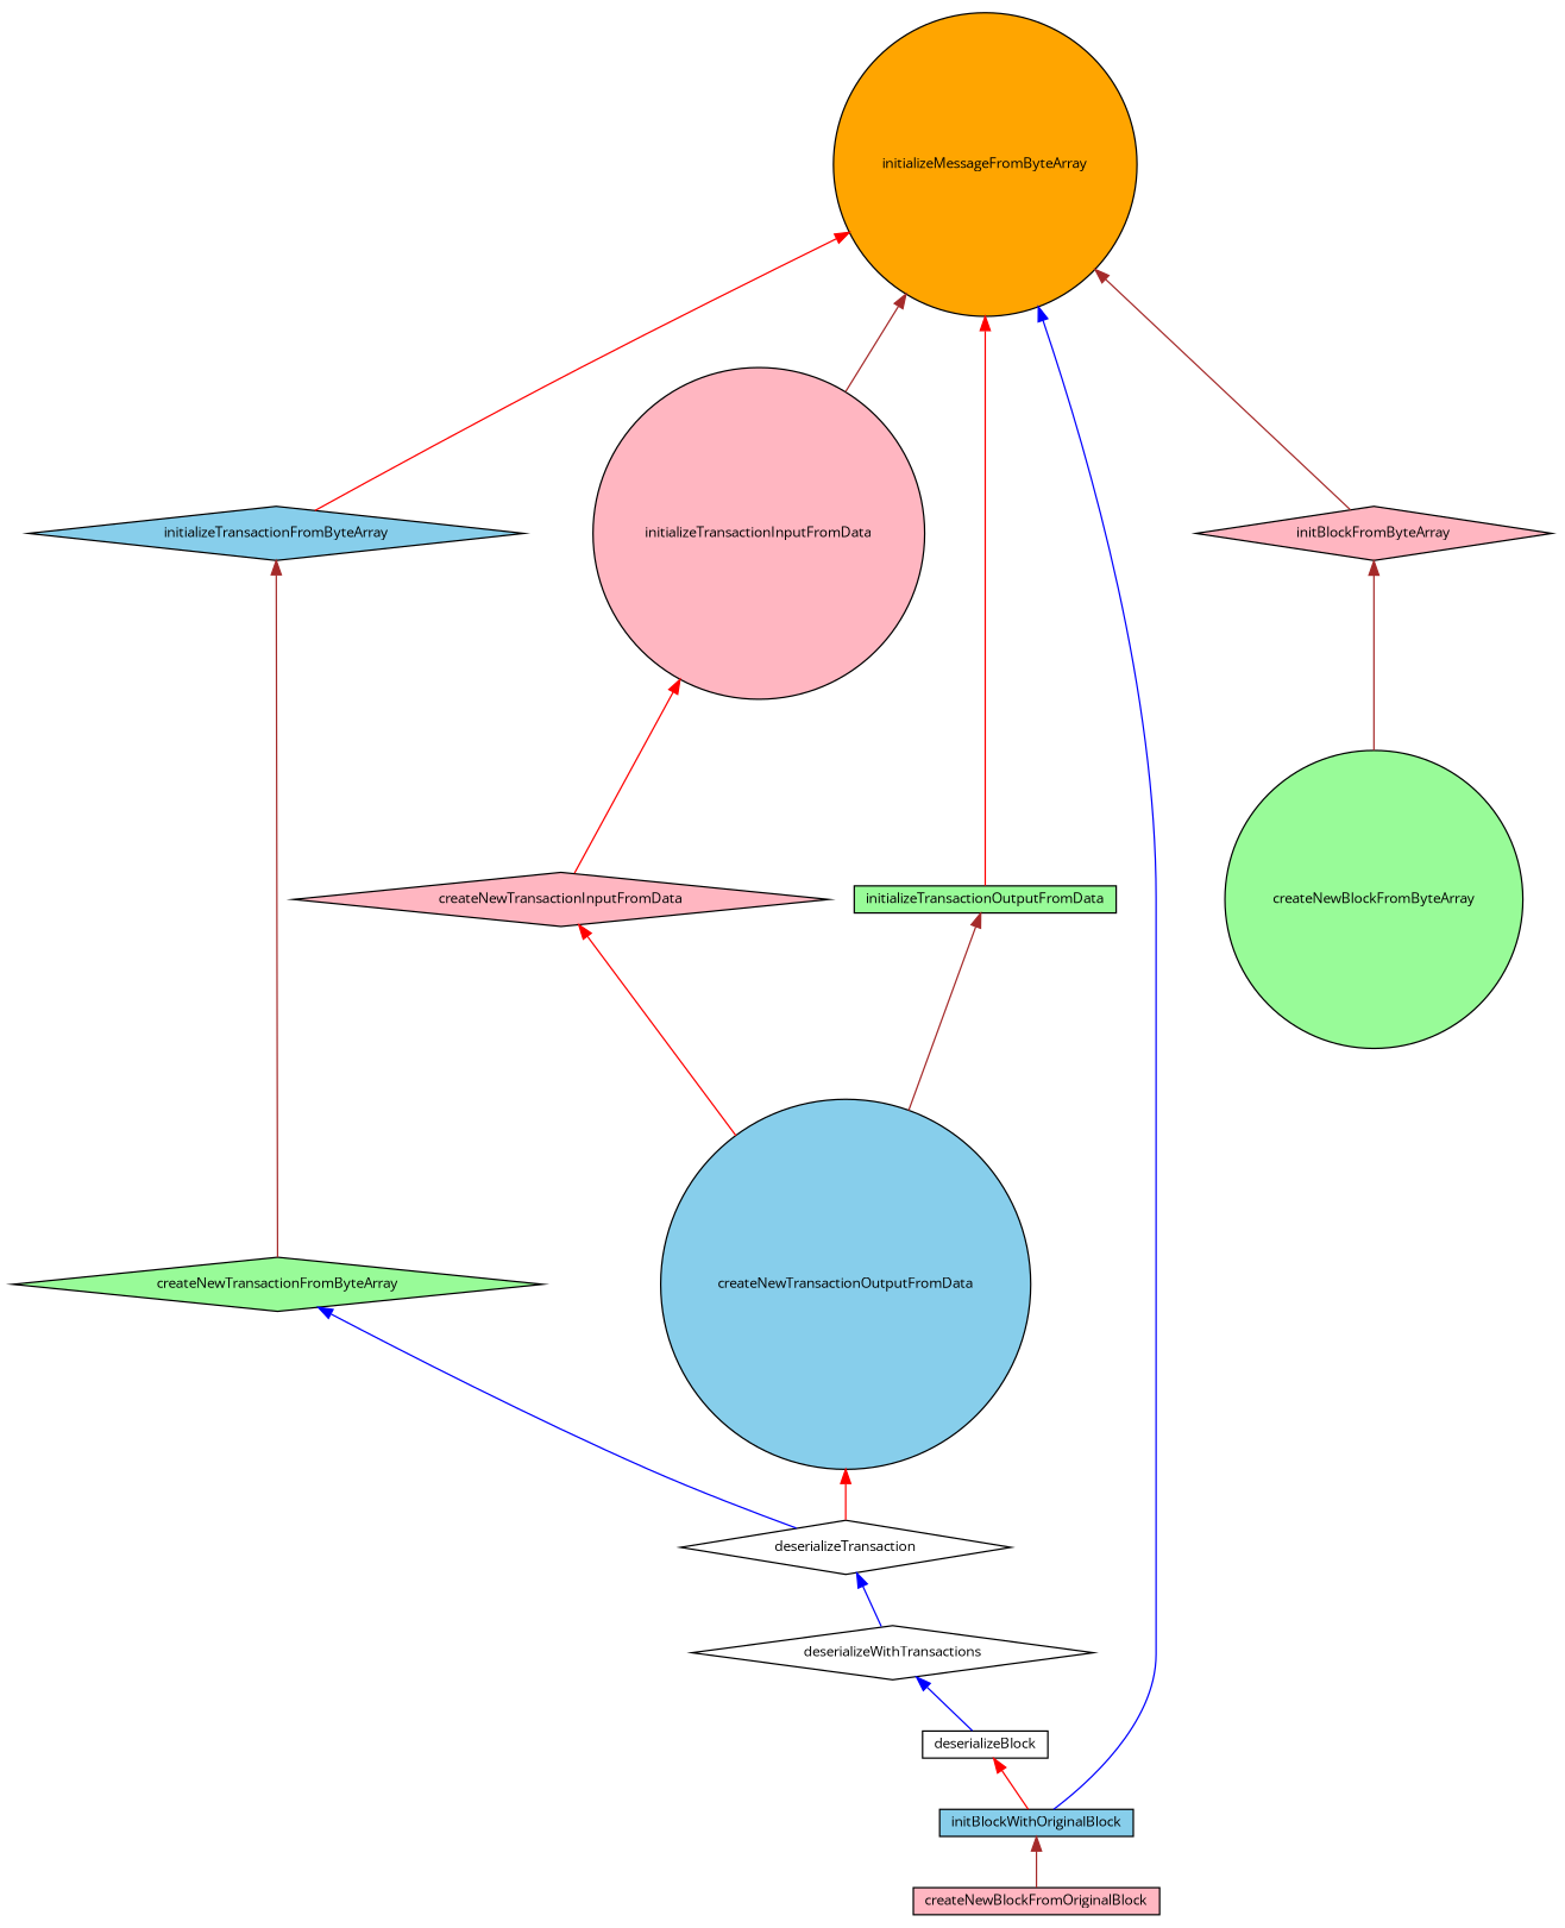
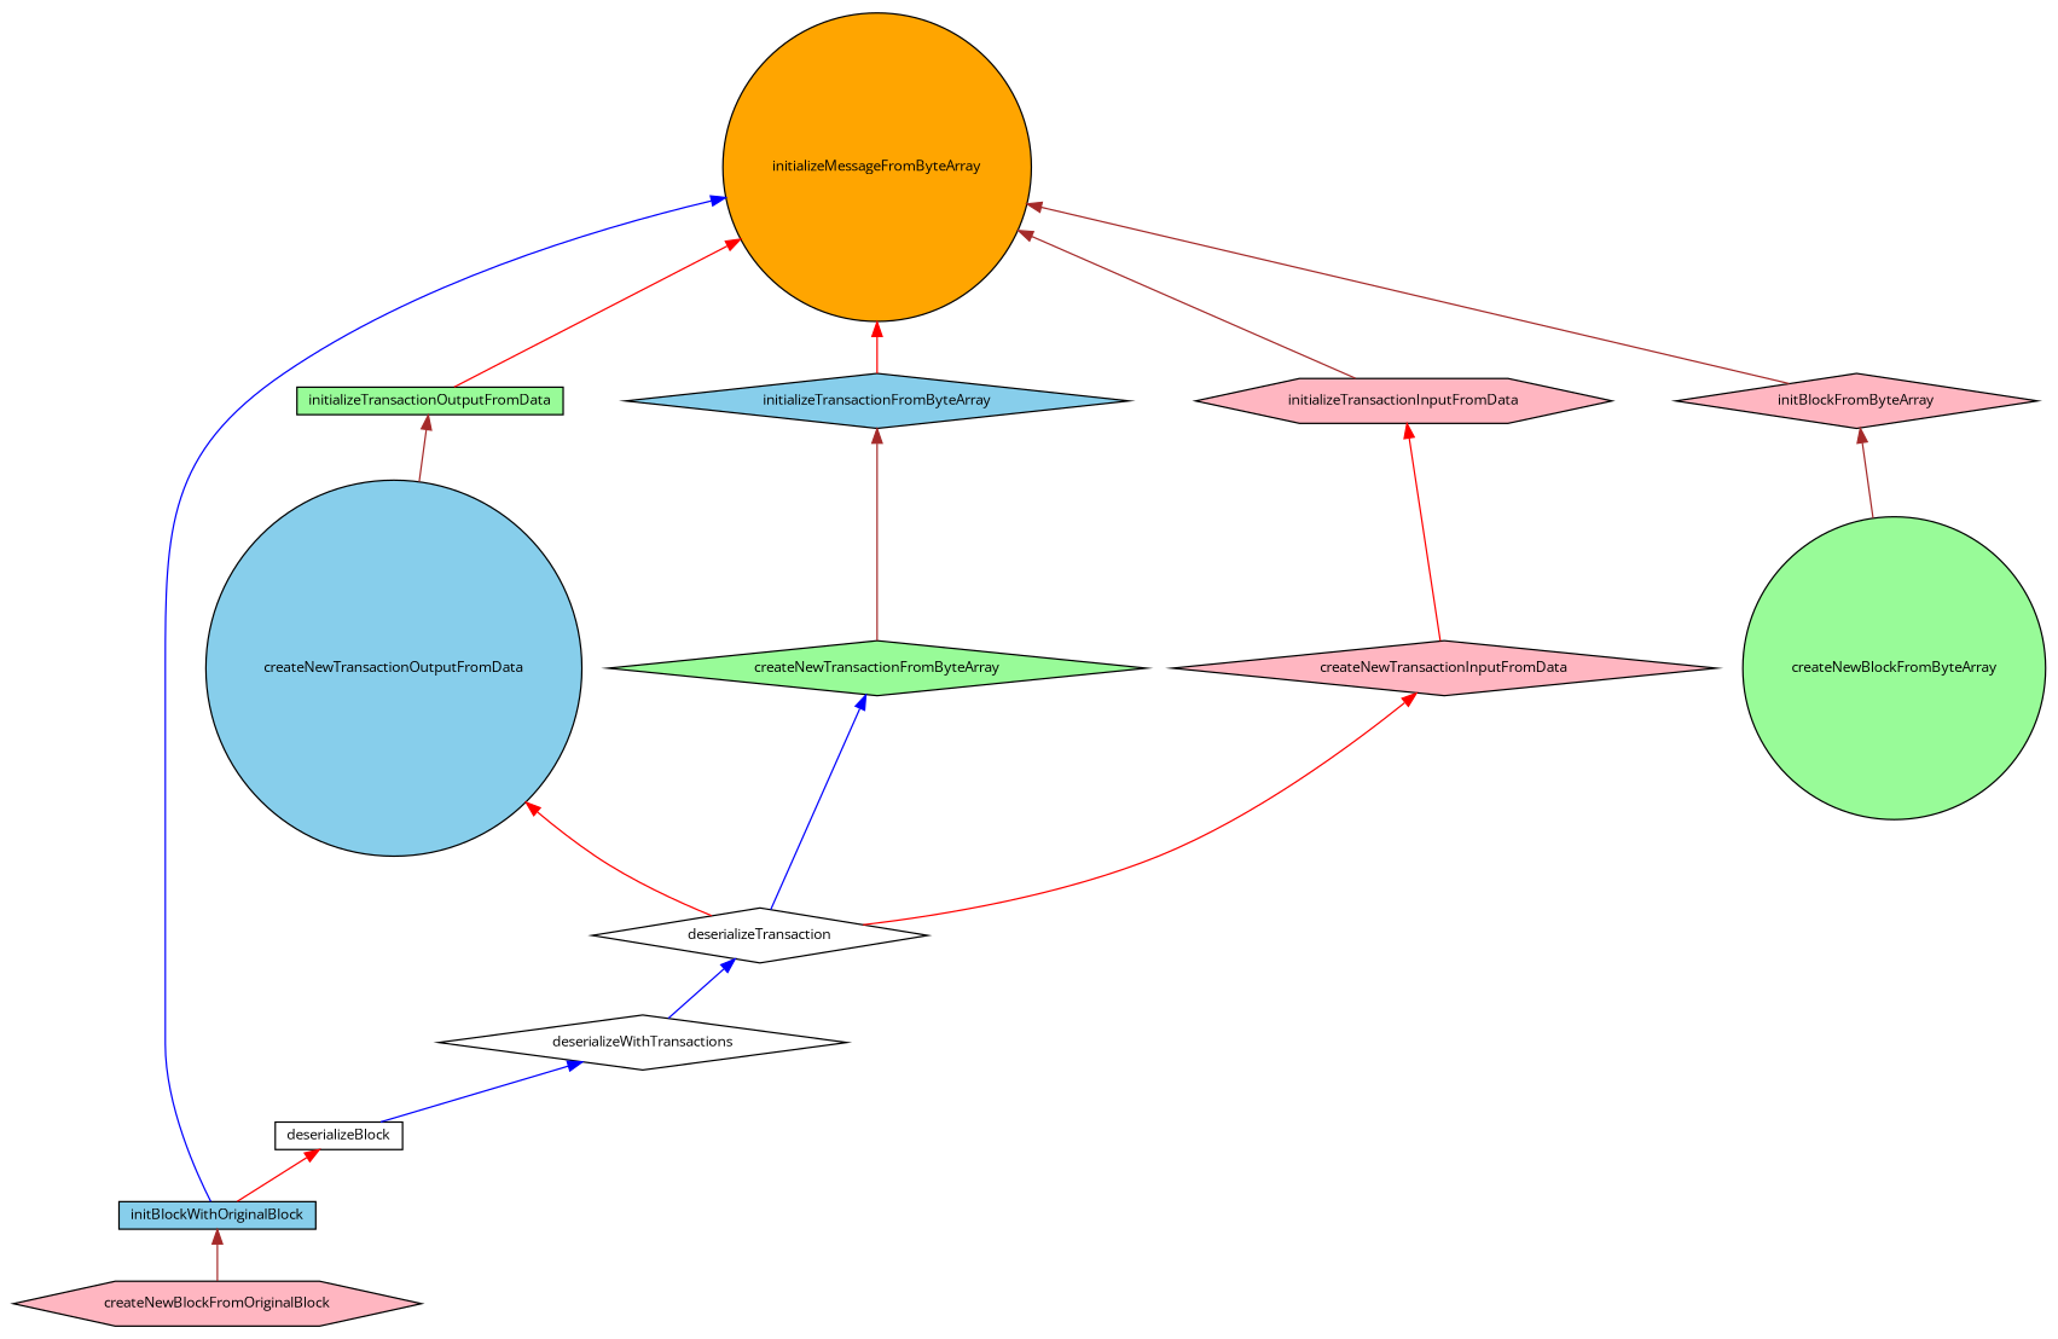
  digraph {
    fontname="Open Sans"
    rankdir=TB
    node [color=black fillcolor=lightpink fontname="Open Sans" fontsize=10 shape=diamond style=filled]
    edge [color=red dir=back fontname="Open Sans" fontsize=10 labelfontname=Helvetica labelfontsize=10 style=solid]
    n1 [fillcolor=orange fontcolor=black height=0.2 label=initializeMessageFromByteArray shape=circle width=0.4]
    n2 [fillcolor=skyblue height=0.2 label=initializeTransactionFromByteArray width=0.4]
    n3 [fillcolor=skyblue height=0.2 label=initBlockWithOriginalBlock shape=box width=0.4]
-   n4 [height=0.2 label=initializeTransactionInputFromData shape=circle width=0.4]
+   n4 [height=0.2 label=initializeTransactionInputFromData shape=hexagon width=0.4]
    n5 [fillcolor=palegreen height=0.2 label=initializeTransactionOutputFromData shape=box width=0.4]
    n6 [height=0.2 label=initBlockFromByteArray width=0.4]
    n7 [fillcolor=palegreen height=0.2 label=createNewTransactionFromByteArray width=0.4]
-   n8 [height=0.2 label=createNewBlockFromOriginalBlock shape=box width=0.4]
+   n8 [height=0.2 label=createNewBlockFromOriginalBlock shape=hexagon width=0.4]
    n9 [height=0.2 label=createNewTransactionInputFromData width=0.4]
    n10 [fillcolor=skyblue height=0.2 label=createNewTransactionOutputFromData shape=circle width=0.4]
    n11 [fillcolor=palegreen height=0.2 label=createNewBlockFromByteArray shape=circle width=0.4]
    n12 [fillcolor=white height=0.2 label=deserializeTransaction width=0.4]
    n13 [fillcolor=white height=0.2 label=deserializeWithTransactions width=0.4]
    n14 [fillcolor=white height=0.2 label=deserializeBlock shape=box width=0.4]
    n1 -> n2
    n1 -> n3 [color=blue]
    n1 -> n4 [color=brown]
    n1 -> n5
    n1 -> n6 [color=brown]
    n2 -> n7 [color=brown]
    n3 -> n8 [color=brown]
    n4 -> n9
    n5 -> n10 [color=brown]
    n6 -> n11 [color=brown]
    n7 -> n12 [color=blue]
-   n9 -> n10
+   n9 -> n12
    n10 -> n12
    n12 -> n13 [color=blue]
    n13 -> n14 [color=blue]
    n14 -> n3
  }
